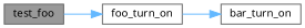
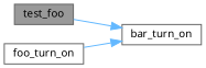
  digraph {
    fontname="Noto Sans"
    rankdir=LR
    node [color=grey40 fillcolor=white fontname="Noto Sans" fontsize=10 shape=box style=filled]
    edge [color=steelblue1 fontname="Noto Sans" fontsize=10 labelfontname=Helvetica labelfontsize=10 style=solid]
    n1 [color=gray40 fillcolor=grey60 fontcolor=black height=0.2 label=test_foo width=0.4]
    n2 [height=0.2 label=foo_turn_on width=0.4]
    n3 [height=0.2 label=bar_turn_on width=0.4]
-   n1 -> n2
+   n1 -> n3
    n2 -> n3
  }
